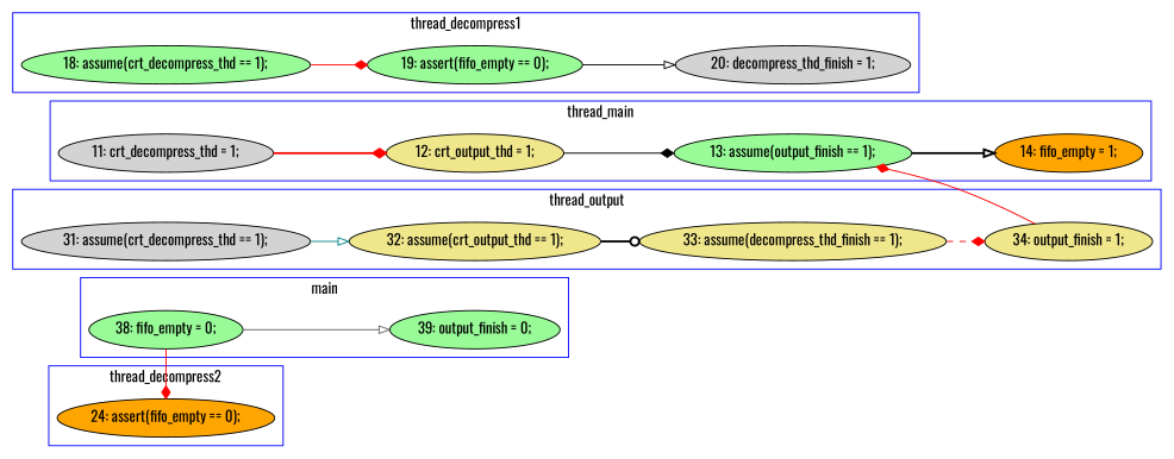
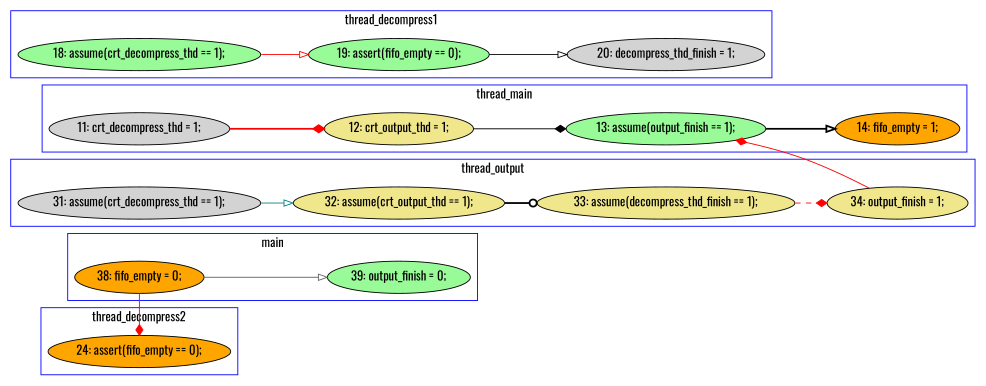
  digraph {
    fontname=Oswald
    rankdir=LR
    node [fillcolor=palegreen fontname=Oswald style=filled]
    edge [arrowhead=diamond color=red fontname=Oswald style=solid]
    n1 [fillcolor=orange label="24: assert(fifo_empty == 0);"]
-   n2 [label="38: fifo_empty = 0;"]
+   n2 [fillcolor=orange label="38: fifo_empty = 0;"]
    n3 [label="39: output_finish = 0;"]
    n4 [fillcolor=khaki label="32: assume(crt_output_thd == 1);"]
    n5 [fillcolor=khaki label="33: assume(decompress_thd_finish == 1);"]
    n6 [fillcolor=khaki label="34: output_finish = 1;"]
    n7 [fillcolor=lightgrey label="31: assume(crt_decompress_thd == 1);"]
    n8 [fillcolor=khaki label="12: crt_output_thd = 1;"]
    n9 [label="13: assume(output_finish == 1);"]
    n10 [fillcolor=orange label="14: fifo_empty = 1;"]
    n11 [fillcolor=lightgrey label="11: crt_decompress_thd = 1;"]
    n12 [label="19: assert(fifo_empty == 0);"]
    n13 [fillcolor=lightgrey label="20: decompress_thd_finish = 1;"]
    n14 [label="18: assume(crt_decompress_thd == 1);"]
    subgraph cluster_1 {
      color=blue
      label=thread_decompress2
      n1
    }
    subgraph cluster_2 {
      color=blue
      label=main
      n2
      n3
    }
    subgraph cluster_3 {
      color=blue
      label=thread_output
      n4
      n5
      n6
      n7
    }
    subgraph cluster_4 {
      color=blue
      label=thread_main
      n8
      n9
      n10
      n11
    }
    subgraph cluster_5 {
      color=blue
      label=thread_decompress1
      n12
      n13
      n14
    }
    n2 -> n1 [constraint=false]
    n2 -> n3 [arrowhead=onormal color=gray40]
    n4 -> n5 [arrowhead=odot color=black style=bold]
    n5 -> n6 [style=dashed]
    n6 -> n9 [constraint=false]
    n7 -> n4 [arrowhead=onormal color=teal]
    n8 -> n9 [color=black]
    n9 -> n10 [arrowhead=onormal color=black style=bold]
    n11 -> n8 [style=bold]
    n12 -> n13 [arrowhead=onormal color=black]
-   n14 -> n12
+   n14 -> n12 [arrowhead=onormal]
  }
